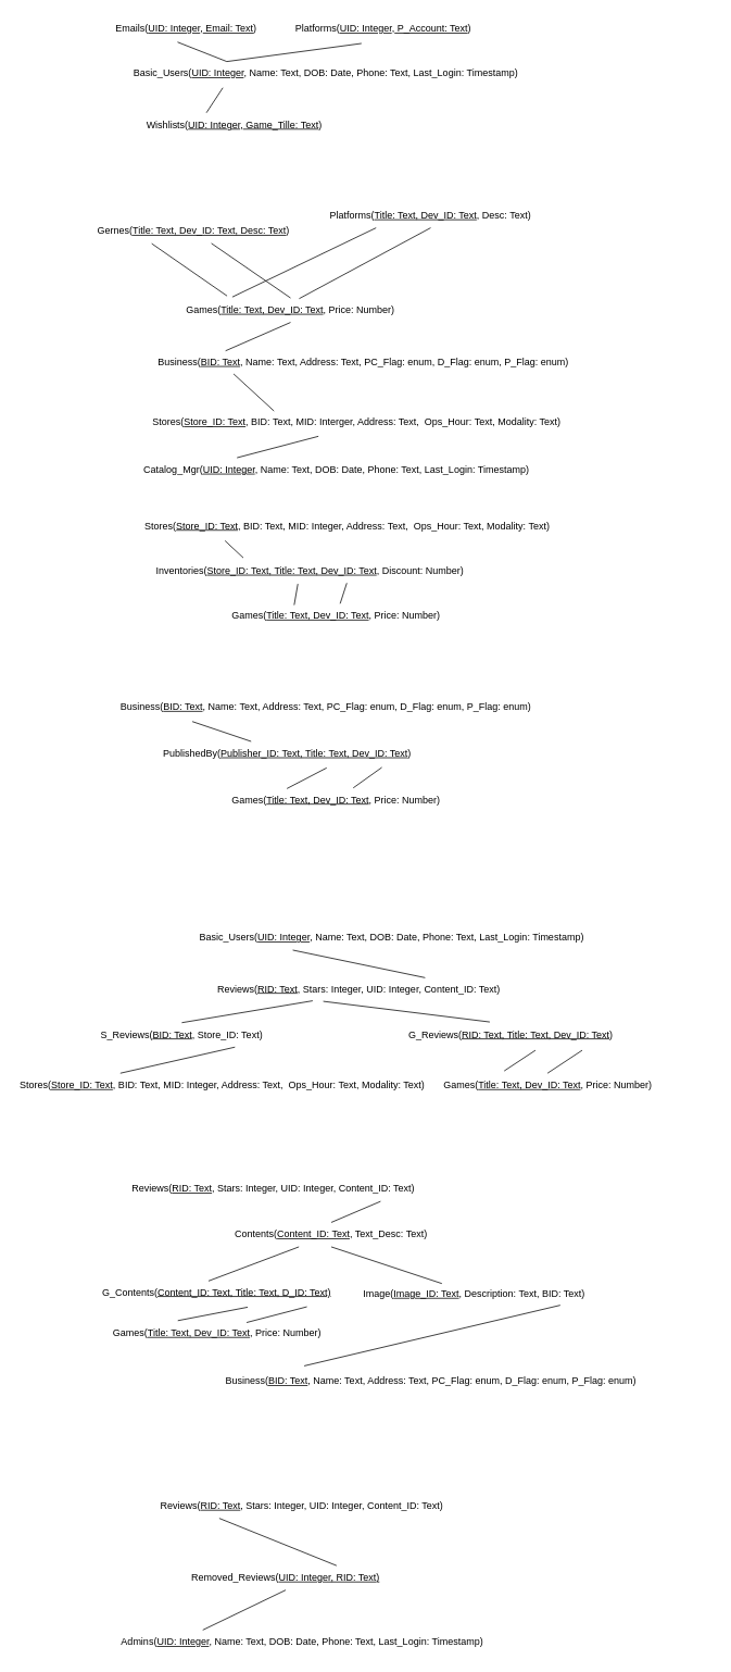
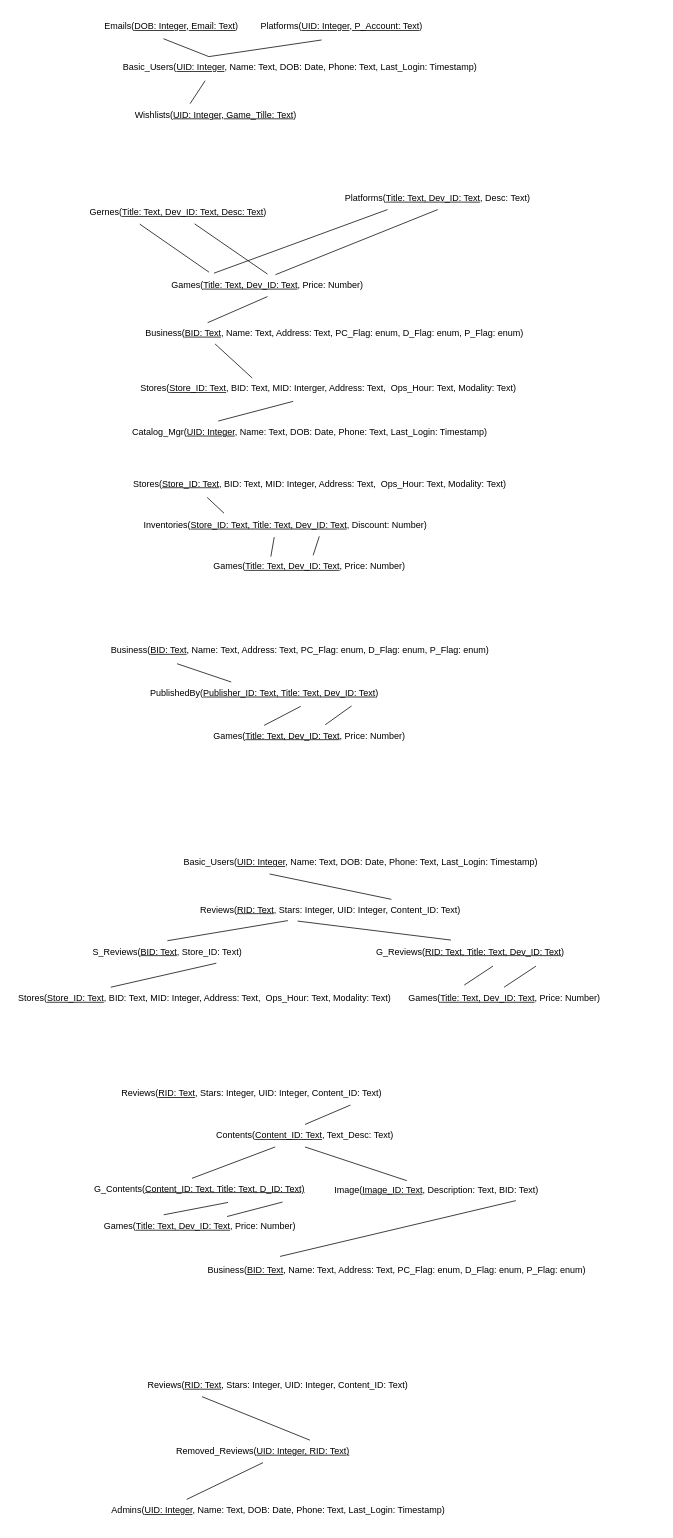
  <mxCell id="0" />
  <mxCell id="1" parent="0" />
  <mxCell id="2" style="edgeStyle=none;html=1;endArrow=none;endFill=0;exitX=0.25;exitY=0;exitDx=0;exitDy=0;entryX=0.386;entryY=1.094;entryDx=0;entryDy=0;entryPerimeter=0;" edge="1" parent="1" source="3" target="8"><mxGeometry relative="1" as="geometry" /></mxCell>
  <mxCell id="3" value="Basic_Users(&lt;u&gt;UID: Integer&lt;/u&gt;, Name: Text, DOB: Date, Phone: Text, Last_Login: Timestamp)" style="text;html=1;strokeColor=none;fillColor=none;align=center;verticalAlign=middle;whiteSpace=wrap;rounded=0;" vertex="1" parent="1"><mxGeometry x="156" y="75" width="487" height="30" as="geometry" /></mxCell>
  <mxCell id="4" style="edgeStyle=none;html=1;entryX=0.25;entryY=0;entryDx=0;entryDy=0;endArrow=none;endFill=0;exitX=0.444;exitY=1.039;exitDx=0;exitDy=0;exitPerimeter=0;" edge="1" parent="1" source="5" target="3"><mxGeometry relative="1" as="geometry" /></mxCell>
- <mxCell id="5" value="Emails(&lt;u&gt;UID: Integer&lt;/u&gt;,&lt;u&gt;&amp;nbsp;Email: Text&lt;/u&gt;)" style="text;html=1;strokeColor=none;fillColor=none;align=center;verticalAlign=middle;whiteSpace=wrap;rounded=0;" vertex="1" parent="1"><mxGeometry x="132" y="20" width="192" height="30" as="geometry" /></mxCell>
+ <mxCell id="5" value="Emails(&lt;u&gt;DOB: Integer&lt;/u&gt;,&lt;u&gt;&amp;nbsp;Email: Text&lt;/u&gt;)" style="text;html=1;strokeColor=none;fillColor=none;align=center;verticalAlign=middle;whiteSpace=wrap;rounded=0;" vertex="1" parent="1"><mxGeometry x="132" y="20" width="192" height="30" as="geometry" /></mxCell>
  <mxCell id="6" style="edgeStyle=none;html=1;entryX=0.24;entryY=1.072;entryDx=0;entryDy=0;entryPerimeter=0;endArrow=none;endFill=0;exitX=0.372;exitY=-0.006;exitDx=0;exitDy=0;exitPerimeter=0;" edge="1" parent="1" source="7" target="3"><mxGeometry relative="1" as="geometry"><mxPoint x="252" y="140" as="sourcePoint" /></mxGeometry></mxCell>
  <mxCell id="7" value="Wishlists(&lt;u&gt;UID: Integer&lt;/u&gt;,&lt;u&gt;&amp;nbsp;Game_Tille: Text&lt;/u&gt;)" style="text;html=1;strokeColor=none;fillColor=none;align=center;verticalAlign=middle;whiteSpace=wrap;rounded=0;" vertex="1" parent="1"><mxGeometry x="153" y="138" width="268" height="30" as="geometry" /></mxCell>
- <mxCell id="8" value="Platforms(&lt;u&gt;UID: Integer&lt;/u&gt;,&lt;u&gt;&amp;nbsp;P_Account: Text&lt;/u&gt;)" style="text;html=1;strokeColor=none;fillColor=none;align=center;verticalAlign=middle;whiteSpace=wrap;rounded=0;" vertex="1" parent="1"><mxGeometry x="352" y="20" width="236" height="30" as="geometry" /></mxCell>
+ <mxCell id="8" value="Platforms(&lt;u&gt;UID: Integer&lt;/u&gt;,&lt;u&gt;&amp;nbsp;P_Account: Text&lt;/u&gt;)" style="text;html=1;strokeColor=none;fillColor=none;align=center;verticalAlign=middle;whiteSpace=wrap;rounded=0;" vertex="1" parent="1"><mxGeometry x="337" y="20" width="236" height="30" as="geometry" /></mxCell>
  <mxCell id="9" value="Business(&lt;u&gt;BID: Text&lt;/u&gt;, Name: Text, Address: Text, PC_Flag: enum, D_Flag: enum, P_Flag: enum)" style="text;html=1;strokeColor=none;fillColor=none;align=center;verticalAlign=middle;whiteSpace=wrap;rounded=0;" vertex="1" parent="1"><mxGeometry x="185" y="429" width="521" height="30" as="geometry" /></mxCell>
  <mxCell id="10" style="edgeStyle=none;html=1;entryX=0.194;entryY=0.972;entryDx=0;entryDy=0;entryPerimeter=0;endArrow=none;endFill=0;exitX=0.305;exitY=0.022;exitDx=0;exitDy=0;exitPerimeter=0;" edge="1" parent="1" source="11" target="9"><mxGeometry relative="1" as="geometry" /></mxCell>
  <mxCell id="11" value="Stores(&lt;u&gt;Store_ID: Text&lt;/u&gt;, BID: Text, MID: Interger, Address: Text,&amp;nbsp; Ops_Hour: Text, Modality: Text)&amp;nbsp;" style="text;html=1;strokeColor=none;fillColor=none;align=center;verticalAlign=middle;whiteSpace=wrap;rounded=0;fontStyle=0" vertex="1" parent="1"><mxGeometry x="174" y="503" width="530" height="30" as="geometry" /></mxCell>
  <mxCell id="12" style="edgeStyle=none;html=1;entryX=0.175;entryY=0.028;entryDx=0;entryDy=0;entryPerimeter=0;endArrow=none;endFill=0;exitX=0.5;exitY=1;exitDx=0;exitDy=0;" edge="1" parent="1" source="17" target="9"><mxGeometry relative="1" as="geometry" /></mxCell>
  <mxCell id="13" style="edgeStyle=none;html=1;entryX=0.308;entryY=1.01;entryDx=0;entryDy=0;entryPerimeter=0;endArrow=none;endFill=0;exitX=0.308;exitY=-0.083;exitDx=0;exitDy=0;exitPerimeter=0;" edge="1" parent="1" source="17" target="18"><mxGeometry relative="1" as="geometry" /></mxCell>
  <mxCell id="14" style="edgeStyle=none;html=1;endArrow=none;endFill=0;exitX=0.5;exitY=0;exitDx=0;exitDy=0;" edge="1" parent="1" source="17" target="18"><mxGeometry relative="1" as="geometry"><mxPoint x="174" y="310" as="sourcePoint" /></mxGeometry></mxCell>
  <mxCell id="15" style="edgeStyle=none;html=1;entryX=0.25;entryY=1;entryDx=0;entryDy=0;endArrow=none;endFill=0;exitX=0.324;exitY=-0.039;exitDx=0;exitDy=0;exitPerimeter=0;" edge="1" parent="1" source="17" target="19"><mxGeometry relative="1" as="geometry" /></mxCell>
  <mxCell id="16" style="edgeStyle=none;html=1;endArrow=none;endFill=0;exitX=0.526;exitY=0.028;exitDx=0;exitDy=0;exitPerimeter=0;entryX=0.5;entryY=1;entryDx=0;entryDy=0;" edge="1" parent="1" source="17" target="19"><mxGeometry relative="1" as="geometry" /></mxCell>
  <mxCell id="17" value="Games(&lt;u&gt;Title: Text, Dev_ID: Text&lt;/u&gt;, Price: Number)" style="text;html=1;strokeColor=none;fillColor=none;align=center;verticalAlign=middle;whiteSpace=wrap;rounded=0;" vertex="1" parent="1"><mxGeometry x="153" y="365" width="406" height="30" as="geometry" /></mxCell>
  <mxCell id="18" value="Gernes(&lt;u&gt;Title: Text, Dev_ID: Text, Desc: Text&lt;/u&gt;)" style="text;html=1;strokeColor=none;fillColor=none;align=center;verticalAlign=middle;whiteSpace=wrap;rounded=0;" vertex="1" parent="1"><mxGeometry x="103" y="268" width="268" height="30" as="geometry" /></mxCell>
- <mxCell id="19" value="Platforms(&lt;u&gt;Title: Text, Dev_ID: Text&lt;/u&gt;, Desc: Text)" style="text;html=1;strokeColor=none;fillColor=none;align=center;verticalAlign=middle;whiteSpace=wrap;rounded=0;" vertex="1" parent="1"><mxGeometry x="394" y="249" width="268" height="30" as="geometry" /></mxCell>
+ <mxCell id="19" value="Platforms(&lt;u&gt;Title: Text, Dev_ID: Text&lt;/u&gt;, Desc: Text)" style="text;html=1;strokeColor=none;fillColor=none;align=center;verticalAlign=middle;whiteSpace=wrap;rounded=0;" vertex="1" parent="1"><mxGeometry x="449" y="249" width="268" height="30" as="geometry" /></mxCell>
  <mxCell id="20" style="edgeStyle=none;html=1;entryX=0.206;entryY=1.094;entryDx=0;entryDy=0;entryPerimeter=0;endArrow=none;endFill=0;exitX=0.298;exitY=-0.04;exitDx=0;exitDy=0;exitPerimeter=0;" edge="1" parent="1" source="21" target="22"><mxGeometry relative="1" as="geometry" /></mxCell>
  <mxCell id="21" value="Inventories(&lt;u&gt;Store_ID: Text,&amp;nbsp;Title: Text, Dev_ID: Text&lt;/u&gt;, Discount: Number)" style="text;html=1;strokeColor=none;fillColor=none;align=center;verticalAlign=middle;whiteSpace=wrap;rounded=0;" vertex="1" parent="1"><mxGeometry x="177" y="685" width="406" height="30" as="geometry" /></mxCell>
  <mxCell id="22" value="Stores(&lt;u&gt;Store_ID: Text&lt;/u&gt;, BID: Text, MID: Integer, Address: Text,&amp;nbsp; Ops_Hour: Text, Modality: Text)&amp;nbsp;" style="text;html=1;strokeColor=none;fillColor=none;align=center;verticalAlign=middle;whiteSpace=wrap;rounded=0;fontStyle=0" vertex="1" parent="1"><mxGeometry x="169" y="630" width="517" height="30" as="geometry" /></mxCell>
  <mxCell id="23" style="edgeStyle=none;html=1;entryX=0.463;entryY=1.026;entryDx=0;entryDy=0;entryPerimeter=0;endArrow=none;endFill=0;exitX=0.373;exitY=0.057;exitDx=0;exitDy=0;exitPerimeter=0;" edge="1" parent="1" source="25" target="21"><mxGeometry relative="1" as="geometry" /></mxCell>
  <mxCell id="24" style="edgeStyle=none;html=1;entryX=0.611;entryY=0.99;entryDx=0;entryDy=0;entryPerimeter=0;endArrow=none;endFill=0;" edge="1" parent="1" source="25" target="21"><mxGeometry relative="1" as="geometry" /></mxCell>
  <mxCell id="25" value="Games(&lt;u&gt;Title: Text, Dev_ID: Text&lt;/u&gt;, Price: Number)" style="text;html=1;strokeColor=none;fillColor=none;align=center;verticalAlign=middle;whiteSpace=wrap;rounded=0;" vertex="1" parent="1"><mxGeometry x="209" y="740" width="406" height="30" as="geometry" /></mxCell>
  <mxCell id="26" value="Business(&lt;u&gt;BID: Text&lt;/u&gt;, Name: Text, Address: Text, PC_Flag: enum, D_Flag: enum, P_Flag: enum)" style="text;html=1;strokeColor=none;fillColor=none;align=center;verticalAlign=middle;whiteSpace=wrap;rounded=0;" vertex="1" parent="1"><mxGeometry x="139" y="852" width="521" height="30" as="geometry" /></mxCell>
  <mxCell id="27" value="Games(&lt;u&gt;Title: Text, Dev_ID: Text&lt;/u&gt;, Price: Number)" style="text;html=1;strokeColor=none;fillColor=none;align=center;verticalAlign=middle;whiteSpace=wrap;rounded=0;" vertex="1" parent="1"><mxGeometry x="209" y="966" width="406" height="30" as="geometry" /></mxCell>
  <mxCell id="28" style="edgeStyle=none;html=1;entryX=0.351;entryY=0.028;entryDx=0;entryDy=0;entryPerimeter=0;endArrow=none;endFill=0;exitX=0.619;exitY=1.082;exitDx=0;exitDy=0;exitPerimeter=0;" edge="1" parent="1" source="31" target="27"><mxGeometry relative="1" as="geometry" /></mxCell>
  <mxCell id="29" style="edgeStyle=none;html=1;exitX=0.786;exitY=1.063;exitDx=0;exitDy=0;endArrow=none;endFill=0;exitPerimeter=0;" edge="1" parent="1" source="31" target="27"><mxGeometry relative="1" as="geometry" /></mxCell>
  <mxCell id="30" style="edgeStyle=none;html=1;entryX=0.185;entryY=1.087;entryDx=0;entryDy=0;entryPerimeter=0;endArrow=none;endFill=0;" edge="1" parent="1" source="31" target="26"><mxGeometry relative="1" as="geometry" /></mxCell>
  <mxCell id="31" value="PublishedBy(&lt;u&gt;Publisher_ID: Text,&amp;nbsp;&lt;/u&gt;&lt;u&gt;Title: Text, Dev_ID: Text&lt;/u&gt;)" style="text;html=1;strokeColor=none;fillColor=none;align=center;verticalAlign=middle;whiteSpace=wrap;rounded=0;" vertex="1" parent="1"><mxGeometry x="149" y="909" width="406" height="30" as="geometry" /></mxCell>
  <mxCell id="32" style="edgeStyle=none;html=1;entryX=0.25;entryY=1;entryDx=0;entryDy=0;endArrow=none;endFill=0;exitX=0.7;exitY=0.028;exitDx=0;exitDy=0;exitPerimeter=0;" edge="1" parent="1" source="33" target="34"><mxGeometry relative="1" as="geometry" /></mxCell>
  <mxCell id="33" value="Reviews(&lt;u&gt;RID: Text&lt;/u&gt;, Stars: Integer, UID: Integer, Content_ID: Text)" style="text;html=1;strokeColor=none;fillColor=none;align=center;verticalAlign=middle;whiteSpace=wrap;rounded=0;" vertex="1" parent="1"><mxGeometry x="237" y="1198" width="406" height="30" as="geometry" /></mxCell>
  <mxCell id="34" value="Basic_Users(&lt;u&gt;UID: Integer&lt;/u&gt;, Name: Text, DOB: Date, Phone: Text, Last_Login: Timestamp)" style="text;html=1;strokeColor=none;fillColor=none;align=center;verticalAlign=middle;whiteSpace=wrap;rounded=0;" vertex="1" parent="1"><mxGeometry x="237" y="1135" width="487" height="30" as="geometry" /></mxCell>
  <mxCell id="35" style="edgeStyle=none;html=1;entryX=0.36;entryY=0.972;entryDx=0;entryDy=0;entryPerimeter=0;endArrow=none;endFill=0;exitX=0.5;exitY=0;exitDx=0;exitDy=0;" edge="1" parent="1" source="37" target="33"><mxGeometry relative="1" as="geometry" /></mxCell>
  <mxCell id="36" style="edgeStyle=none;html=1;entryX=0.25;entryY=0;entryDx=0;entryDy=0;endArrow=none;endFill=0;exitX=0.75;exitY=1;exitDx=0;exitDy=0;" edge="1" parent="1" source="37" target="38"><mxGeometry relative="1" as="geometry" /></mxCell>
  <mxCell id="37" value="S_Reviews(&lt;u&gt;BID: Text&lt;/u&gt;, Store_ID: Text)" style="text;html=1;strokeColor=none;fillColor=none;align=center;verticalAlign=middle;whiteSpace=wrap;rounded=0;" vertex="1" parent="1"><mxGeometry x="92" y="1254" width="261" height="30" as="geometry" /></mxCell>
  <mxCell id="38" value="Stores(&lt;u&gt;Store_ID: Text&lt;/u&gt;, BID: Text, MID: Integer, Address: Text,&amp;nbsp; Ops_Hour: Text, Modality: Text)&amp;nbsp;" style="text;html=1;strokeColor=none;fillColor=none;align=center;verticalAlign=middle;whiteSpace=wrap;rounded=0;fontStyle=0" vertex="1" parent="1"><mxGeometry x="20" y="1316" width="508" height="30" as="geometry" /></mxCell>
  <mxCell id="39" style="edgeStyle=none;html=1;entryX=0.392;entryY=0.994;entryDx=0;entryDy=0;entryPerimeter=0;endArrow=none;endFill=0;exitX=0.403;exitY=-0.028;exitDx=0;exitDy=0;exitPerimeter=0;" edge="1" parent="1" source="42" target="33"><mxGeometry relative="1" as="geometry" /></mxCell>
  <mxCell id="40" style="edgeStyle=none;html=1;entryX=0.369;entryY=-0.094;entryDx=0;entryDy=0;entryPerimeter=0;endArrow=none;endFill=0;exitX=0.613;exitY=1.128;exitDx=0;exitDy=0;exitPerimeter=0;" edge="1" parent="1" source="42" target="43"><mxGeometry relative="1" as="geometry" /></mxCell>
  <mxCell id="41" style="edgeStyle=none;html=1;entryX=0.5;entryY=0;entryDx=0;entryDy=0;endArrow=none;endFill=0;exitX=0.828;exitY=1.128;exitDx=0;exitDy=0;exitPerimeter=0;" edge="1" parent="1" source="42" target="43"><mxGeometry relative="1" as="geometry" /></mxCell>
  <mxCell id="42" value="G_Reviews(&lt;u&gt;RID: Text, Title: Text, Dev_ID: Text&lt;/u&gt;)" style="text;html=1;strokeColor=none;fillColor=none;align=center;verticalAlign=middle;whiteSpace=wrap;rounded=0;" vertex="1" parent="1"><mxGeometry x="493" y="1254" width="267" height="30" as="geometry" /></mxCell>
  <mxCell id="43" value="Games(&lt;u&gt;Title: Text, Dev_ID: Text&lt;/u&gt;, Price: Number)" style="text;html=1;strokeColor=none;fillColor=none;align=center;verticalAlign=middle;whiteSpace=wrap;rounded=0;" vertex="1" parent="1"><mxGeometry x="468.5" y="1316" width="406" height="30" as="geometry" /></mxCell>
  <mxCell id="44" value="Contents(&lt;u&gt;Content_ID: Text&lt;/u&gt;, Text_Desc: Text)" style="text;html=1;strokeColor=none;fillColor=none;align=center;verticalAlign=middle;whiteSpace=wrap;rounded=0;" vertex="1" parent="1"><mxGeometry x="233" y="1499" width="346" height="30" as="geometry" /></mxCell>
  <mxCell id="45" style="edgeStyle=none;html=1;exitX=0.824;exitY=1.006;exitDx=0;exitDy=0;endArrow=none;endFill=0;exitPerimeter=0;entryX=0.5;entryY=0;entryDx=0;entryDy=0;" edge="1" parent="1" source="46" target="44"><mxGeometry relative="1" as="geometry"><mxPoint x="354" y="1497" as="targetPoint" /></mxGeometry></mxCell>
  <mxCell id="46" value="Reviews(&lt;u&gt;RID: Text&lt;/u&gt;, Stars: Integer, UID: Integer, Content_ID: Text)" style="text;html=1;strokeColor=none;fillColor=none;align=center;verticalAlign=middle;whiteSpace=wrap;rounded=0;" vertex="1" parent="1"><mxGeometry x="132" y="1443" width="406" height="30" as="geometry" /></mxCell>
  <mxCell id="47" style="edgeStyle=none;html=1;entryX=0.202;entryY=-0.133;entryDx=0;entryDy=0;entryPerimeter=0;endArrow=none;endFill=0;exitX=0.866;exitY=1.023;exitDx=0;exitDy=0;exitPerimeter=0;" edge="1" parent="1" source="48" target="55"><mxGeometry relative="1" as="geometry" /></mxCell>
  <mxCell id="48" value="Image(&lt;u&gt;Image_ID: Text&lt;/u&gt;, Description: Text, BID: Text)" style="text;html=1;align=center;verticalAlign=middle;resizable=0;points=[];autosize=1;strokeColor=none;fillColor=none;" vertex="1" parent="1"><mxGeometry x="436" y="1574" width="290" height="26" as="geometry" /></mxCell>
  <mxCell id="49" value="" style="endArrow=none;html=1;entryX=0.5;entryY=1;entryDx=0;entryDy=0;" edge="1" parent="1" source="48" target="44"><mxGeometry width="50" height="50" relative="1" as="geometry"><mxPoint x="460" y="1590" as="sourcePoint" /><mxPoint x="510" y="1540" as="targetPoint" /></mxGeometry></mxCell>
  <mxCell id="50" style="edgeStyle=none;html=1;endArrow=none;endFill=0;exitX=0.465;exitY=0.028;exitDx=0;exitDy=0;exitPerimeter=0;" edge="1" parent="1" source="51" target="44"><mxGeometry relative="1" as="geometry" /></mxCell>
  <mxCell id="51" value="G_Contents(&lt;u&gt;Content_ID: Text, Title: Text, D_ID: Text)&lt;/u&gt;" style="text;html=1;strokeColor=none;fillColor=none;align=center;verticalAlign=middle;whiteSpace=wrap;rounded=0;" vertex="1" parent="1"><mxGeometry x="120" y="1570" width="291" height="30" as="geometry" /></mxCell>
  <mxCell id="52" style="edgeStyle=none;html=1;entryX=0.63;entryY=1.1;entryDx=0;entryDy=0;entryPerimeter=0;endArrow=none;endFill=0;exitX=0.382;exitY=-0.017;exitDx=0;exitDy=0;exitPerimeter=0;" edge="1" parent="1" source="54" target="51"><mxGeometry relative="1" as="geometry" /></mxCell>
  <mxCell id="53" style="edgeStyle=none;html=1;entryX=0.88;entryY=1.083;entryDx=0;entryDy=0;entryPerimeter=0;endArrow=none;endFill=0;exitX=0.59;exitY=0.06;exitDx=0;exitDy=0;exitPerimeter=0;" edge="1" parent="1" source="54" target="51"><mxGeometry relative="1" as="geometry"><mxPoint x="393" y="1629" as="sourcePoint" /></mxGeometry></mxCell>
  <mxCell id="54" value="Games(&lt;u&gt;Title: Text, Dev_ID: Text&lt;/u&gt;, Price: Number)" style="text;html=1;strokeColor=none;fillColor=none;align=center;verticalAlign=middle;whiteSpace=wrap;rounded=0;" vertex="1" parent="1"><mxGeometry x="62.5" y="1620" width="406" height="30" as="geometry" /></mxCell>
  <mxCell id="55" value="Business(&lt;u&gt;BID: Text&lt;/u&gt;, Name: Text, Address: Text, PC_Flag: enum, D_Flag: enum, P_Flag: enum)" style="text;html=1;strokeColor=none;fillColor=none;align=center;verticalAlign=middle;whiteSpace=wrap;rounded=0;" vertex="1" parent="1"><mxGeometry x="267.5" y="1679" width="521" height="30" as="geometry" /></mxCell>
  <mxCell id="56" value="Reviews(&lt;u&gt;RID: Text&lt;/u&gt;, Stars: Integer, UID: Integer, Content_ID: Text)" style="text;html=1;strokeColor=none;fillColor=none;align=center;verticalAlign=middle;whiteSpace=wrap;rounded=0;" vertex="1" parent="1"><mxGeometry x="167" y="1832" width="406" height="30" as="geometry" /></mxCell>
  <mxCell id="57" value="Admins(&lt;u&gt;UID: Integer&lt;/u&gt;, Name: Text, DOB: Date, Phone: Text, Last_Login: Timestamp)" style="text;html=1;strokeColor=none;fillColor=none;align=center;verticalAlign=middle;whiteSpace=wrap;rounded=0;" vertex="1" parent="1"><mxGeometry x="126.5" y="1999" width="487" height="30" as="geometry" /></mxCell>
  <mxCell id="58" value="" style="edgeStyle=none;html=1;endArrow=none;endFill=0;entryX=0.25;entryY=1;entryDx=0;entryDy=0;exitX=0.75;exitY=0;exitDx=0;exitDy=0;" edge="1" parent="1" source="60" target="56"><mxGeometry relative="1" as="geometry" /></mxCell>
  <mxCell id="59" value="" style="edgeStyle=none;html=1;endArrow=none;endFill=0;entryX=0.25;entryY=0;entryDx=0;entryDy=0;exitX=0.5;exitY=1;exitDx=0;exitDy=0;" edge="1" parent="1" source="60" target="57"><mxGeometry relative="1" as="geometry" /></mxCell>
  <mxCell id="60" value="Removed_Reviews(&lt;u&gt;UID: Integer, RID: Text)&lt;br&gt;&lt;/u&gt;" style="text;html=1;strokeColor=none;fillColor=none;align=center;verticalAlign=middle;whiteSpace=wrap;rounded=0;" vertex="1" parent="1"><mxGeometry x="225" y="1920" width="250" height="30" as="geometry" /></mxCell>
  <mxCell id="61" style="edgeStyle=none;html=1;entryX=0.408;entryY=1.057;entryDx=0;entryDy=0;entryPerimeter=0;endArrow=none;endFill=0;exitX=0.25;exitY=0;exitDx=0;exitDy=0;" edge="1" parent="1" source="62" target="11"><mxGeometry relative="1" as="geometry" /></mxCell>
  <mxCell id="62" value="Catalog_Mgr(&lt;u&gt;UID: Integer&lt;/u&gt;, Name: Text, DOB: Date, Phone: Text, Last_Login: Timestamp)" style="text;html=1;strokeColor=none;fillColor=none;align=center;verticalAlign=middle;whiteSpace=wrap;rounded=0;" vertex="1" parent="1"><mxGeometry x="168.5" y="561" width="487" height="30" as="geometry" /></mxCell>
